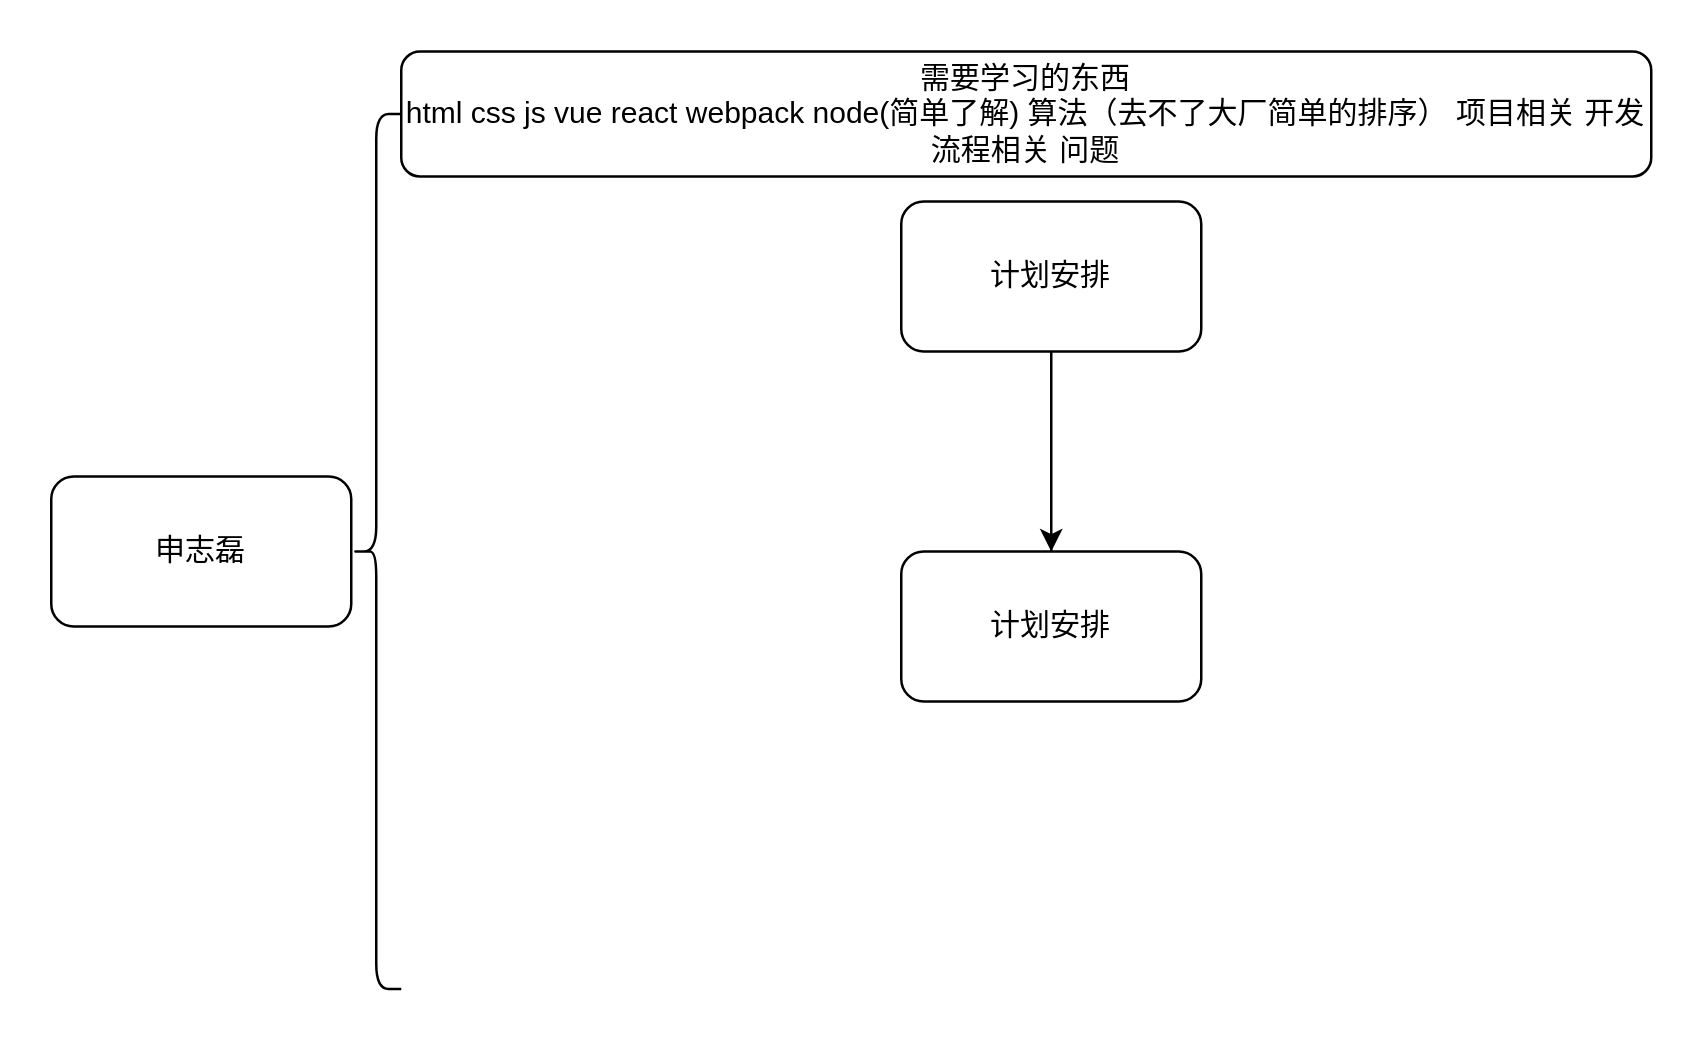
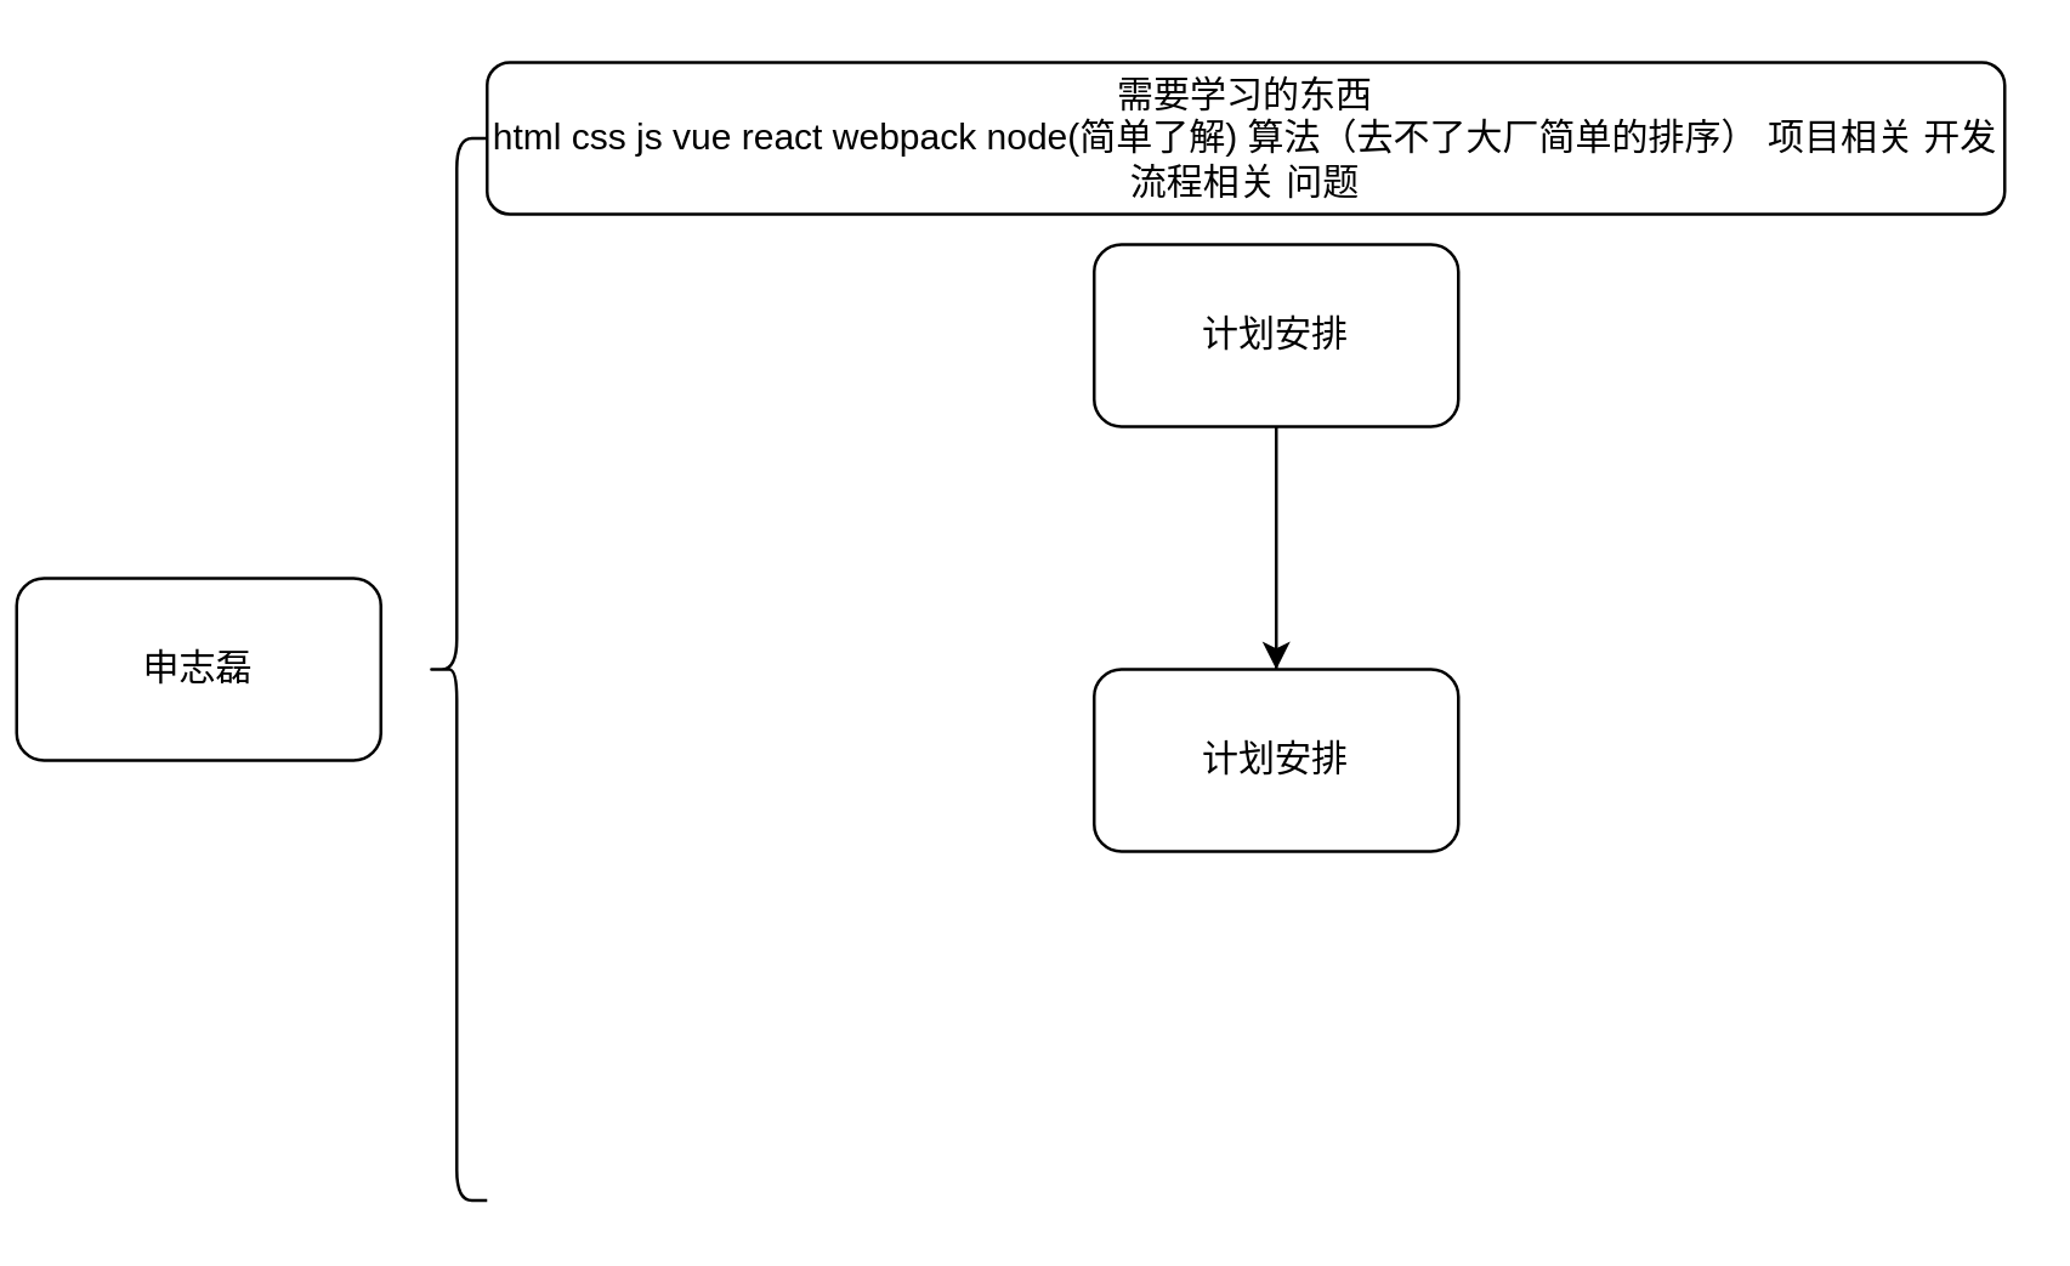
  <mxCell id="0" />
  <mxCell id="1" parent="0" />
- <mxCell id="2" value="申志磊" style="rounded=1;whiteSpace=wrap;html=1;" vertex="1" parent="1"><mxGeometry x="20" y="190" width="120" height="60" as="geometry" /></mxCell>
+ <mxCell id="2" value="申志磊" style="rounded=1;whiteSpace=wrap;html=1;" vertex="1" parent="1"><mxGeometry x="5" y="190" width="120" height="60" as="geometry" /></mxCell>
  <mxCell id="3" value="" style="shape=curlyBracket;whiteSpace=wrap;html=1;rounded=1;labelPosition=left;verticalLabelPosition=middle;align=right;verticalAlign=middle;" vertex="1" parent="1"><mxGeometry x="140" y="45" width="20" height="350" as="geometry" /></mxCell>
  <mxCell id="4" value="需要学习的东西&lt;div&gt;html css js vue react webpack node(简单了解) 算法（去不了大厂简单的排序） 项目相关 开发流程相关 问题&lt;/div&gt;" style="rounded=1;whiteSpace=wrap;html=1;" vertex="1" parent="1"><mxGeometry x="160" y="20" width="500" height="50" as="geometry" /></mxCell>
  <mxCell id="5" value="计划安排" style="rounded=1;whiteSpace=wrap;html=1;" vertex="1" parent="1"><mxGeometry x="360" y="80" width="120" height="60" as="geometry" /></mxCell>
  <mxCell id="6" value="" style="endArrow=classic;html=1;rounded=0;exitX=0.5;exitY=0;exitDx=0;exitDy=0;entryX=0.5;entryY=0;entryDx=0;entryDy=0;" edge="1" parent="1" source="7" target="7"><mxGeometry width="50" height="50" relative="1" as="geometry"><mxPoint x="650" y="310" as="sourcePoint" /><mxPoint x="700" y="260" as="targetPoint" /><Array as="points"><mxPoint x="420" y="140" /></Array></mxGeometry></mxCell>
  <mxCell id="7" value="计划安排" style="rounded=1;whiteSpace=wrap;html=1;" vertex="1" parent="1"><mxGeometry x="360" y="220" width="120" height="60" as="geometry" /></mxCell>
